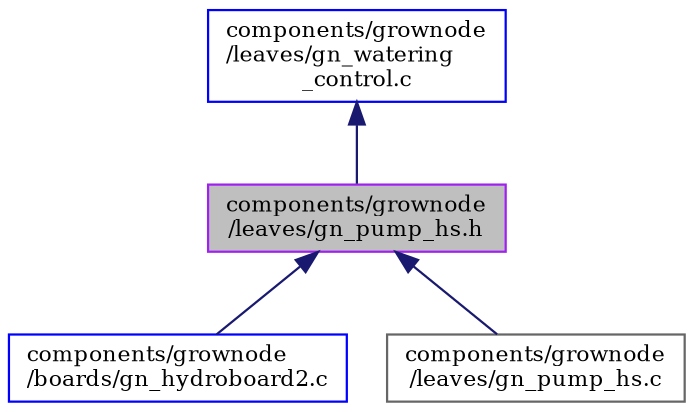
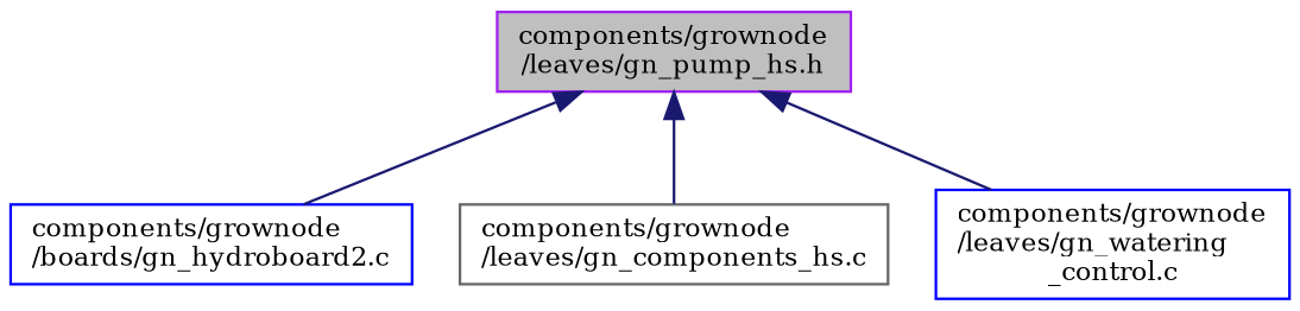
  digraph {
    fontname="DejaVu Serif"
    node [color=blue fillcolor=white fontname="DejaVu Serif" fontsize=10 shape=record style=filled]
    edge [color=midnightblue dir=back fontname="DejaVu Serif" fontsize=10 labelfontname=Helvetica labelfontsize=10 style=solid]
    n1 [color=purple fillcolor=grey75 fontcolor=black height=0.2 label="components/grownode\l/leaves/gn_pump_hs.h" width=0.4]
    n2 [height=0.2 label="components/grownode\l/boards/gn_hydroboard2.c" width=0.4]
-   n3 [color=gray40 height=0.2 label="components/grownode\l/leaves/gn_pump_hs.c" width=0.4]
+   n3 [color=gray40 height=0.2 label="components/grownode\l/leaves/gn_components_hs.c" width=0.4]
    n4 [height=0.2 label="components/grownode\l/leaves/gn_watering\l_control.c" width=0.4]
    n1 -> n2
    n1 -> n3
-   n4 -> n1
+   n1 -> n4
  }
